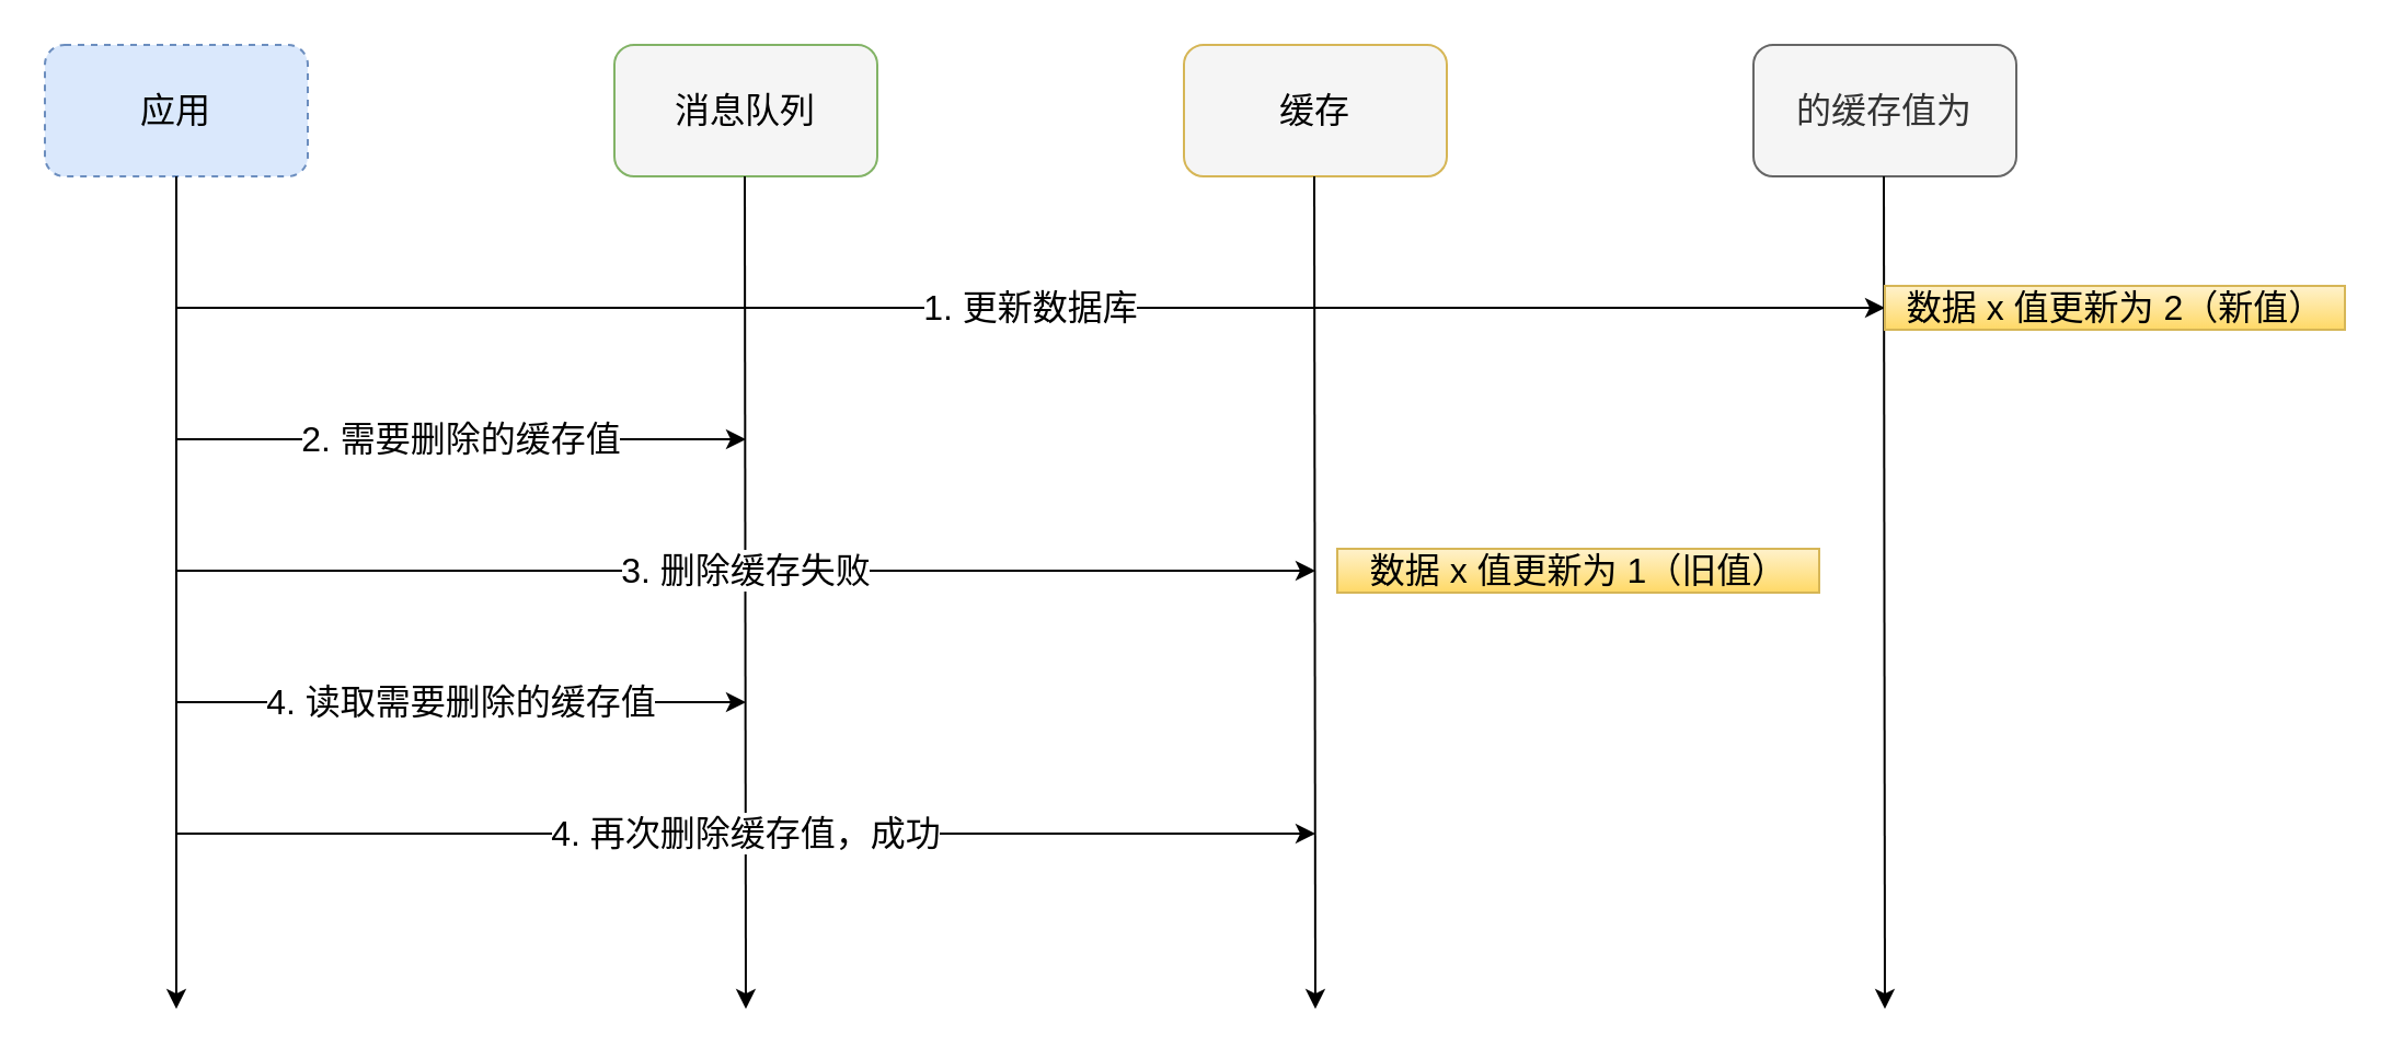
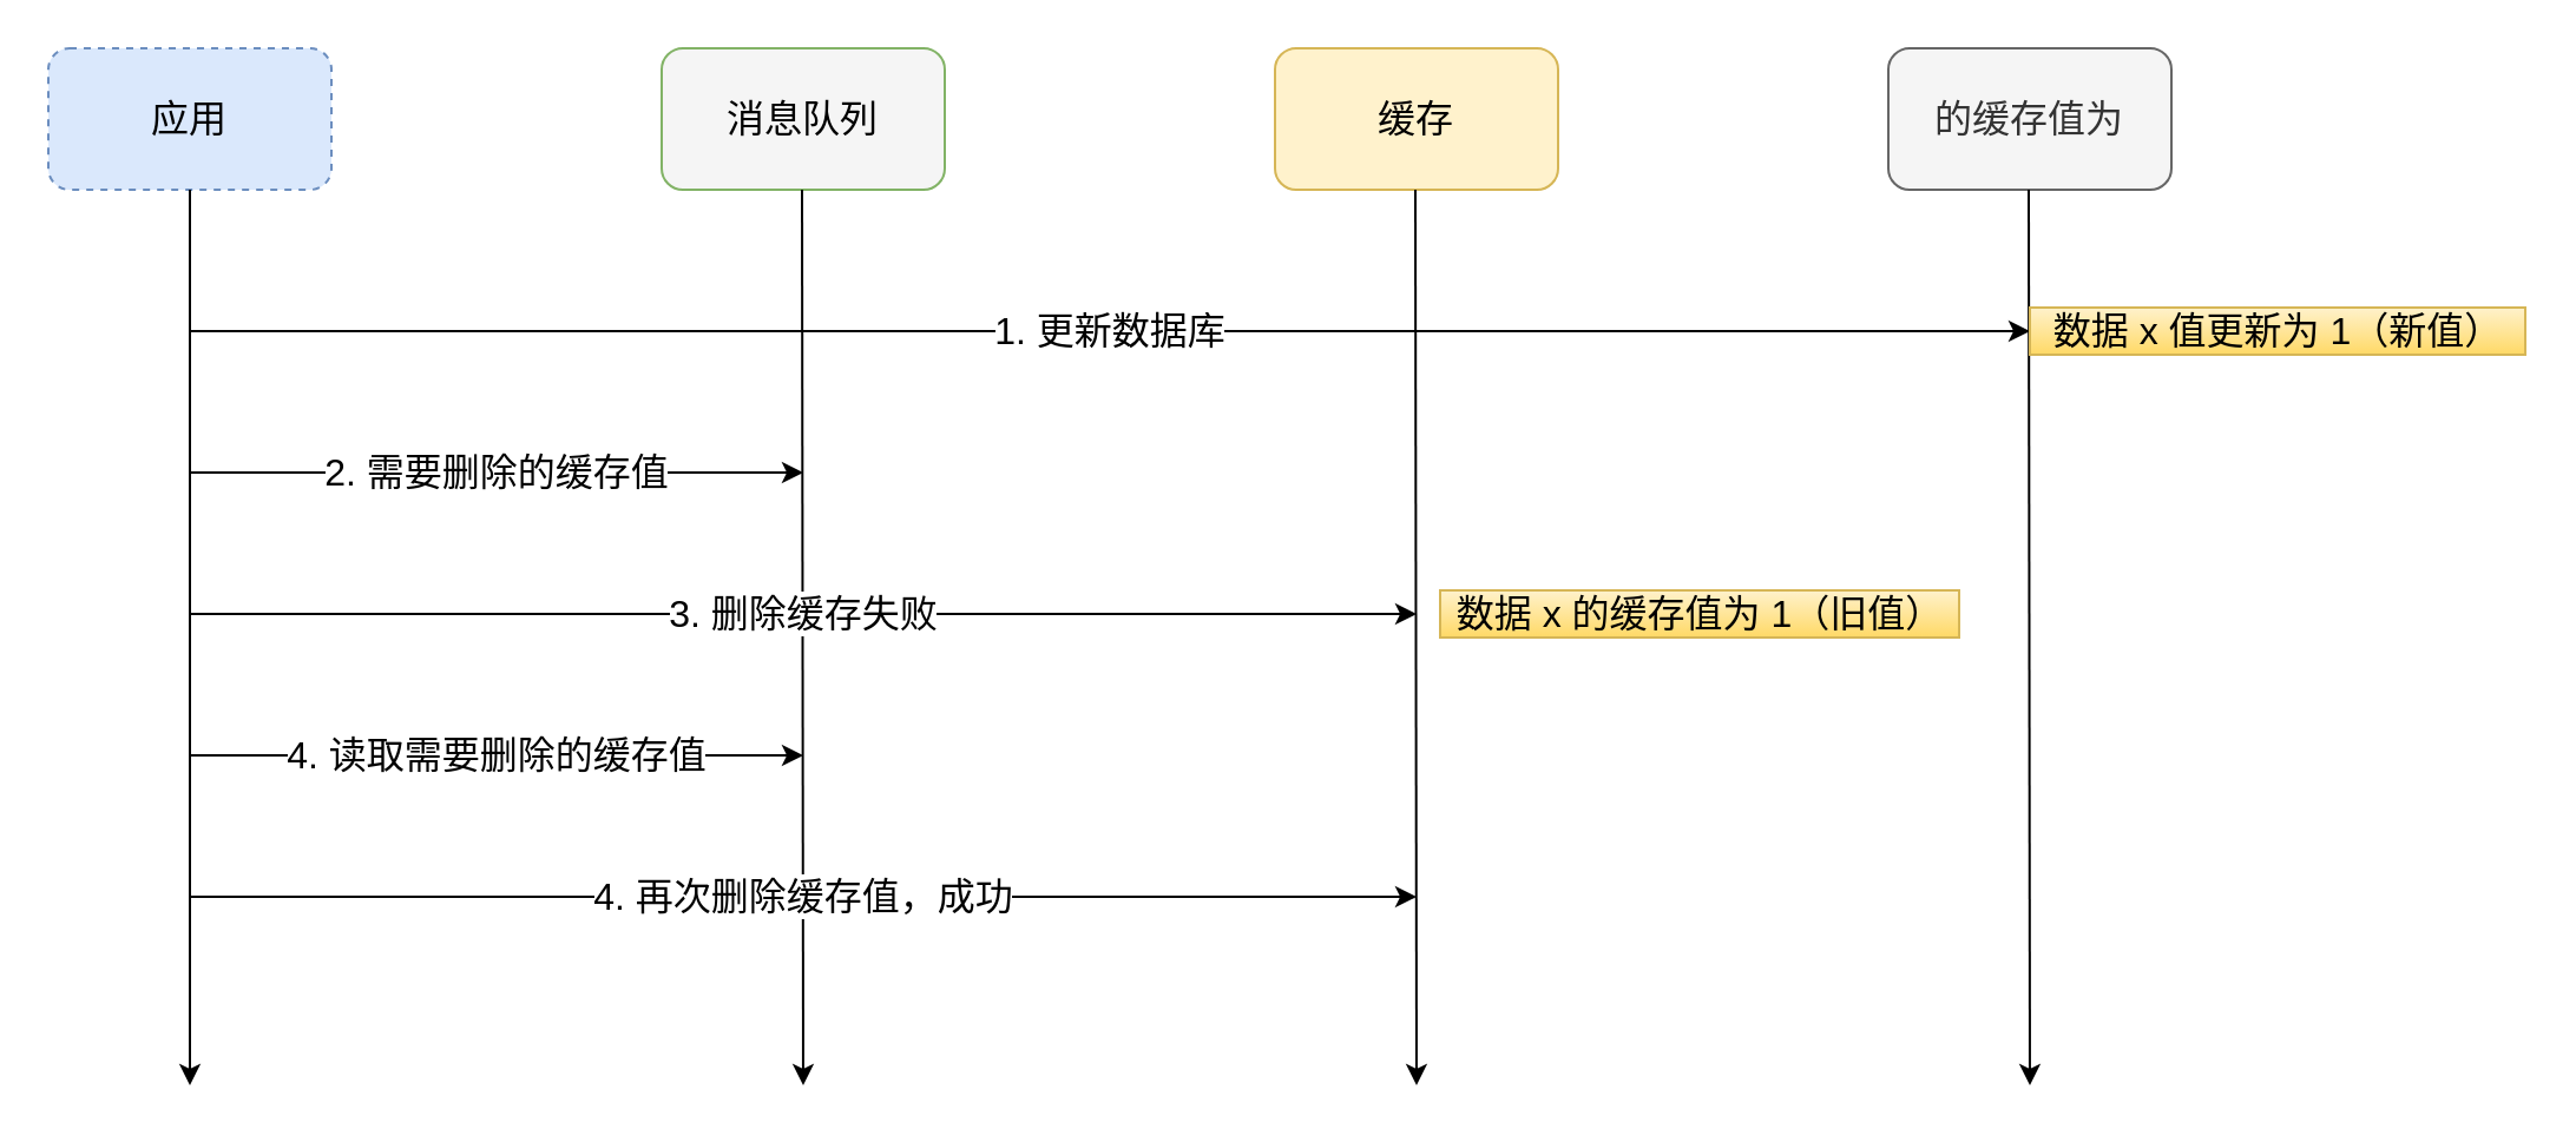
  <mxCell id="0" />
  <mxCell id="1" parent="0" />
  <mxCell id="2" value="应用" style="rounded=1;whiteSpace=wrap;html=1;fontSize=16;fillColor=#dae8fc;strokeColor=#6c8ebf;dashed=1;" vertex="1" parent="1"><mxGeometry x="20" y="20" width="120" height="60" as="geometry" /></mxCell>
  <mxCell id="3" value="消息队列" style="rounded=1;whiteSpace=wrap;html=1;fontSize=16;fillColor=#f5f5f5;strokeColor=#82b366;" vertex="1" parent="1"><mxGeometry x="280" y="20" width="120" height="60" as="geometry" /></mxCell>
- <mxCell id="4" value="缓存" style="rounded=1;whiteSpace=wrap;html=1;fontSize=16;fillColor=#f5f5f5;strokeColor=#d6b656;" vertex="1" parent="1"><mxGeometry x="540" y="20" width="120" height="60" as="geometry" /></mxCell>
+ <mxCell id="4" value="缓存" style="rounded=1;whiteSpace=wrap;html=1;fontSize=16;fillColor=#fff2cc;strokeColor=#d6b656;" vertex="1" parent="1"><mxGeometry x="540" y="20" width="120" height="60" as="geometry" /></mxCell>
  <mxCell id="5" value="的缓存值为" style="rounded=1;whiteSpace=wrap;html=1;fontSize=16;fillColor=#f5f5f5;strokeColor=#666666;fontColor=#333333;" vertex="1" parent="1"><mxGeometry x="800" y="20" width="120" height="60" as="geometry" /></mxCell>
  <mxCell id="6" value="" style="endArrow=classic;html=1;fontSize=16;exitX=0.5;exitY=1;exitDx=0;exitDy=0;" edge="1" parent="1" source="2"><mxGeometry width="50" height="50" relative="1" as="geometry"><mxPoint x="90" y="170" as="sourcePoint" /><mxPoint x="80" y="460" as="targetPoint" /></mxGeometry></mxCell>
  <mxCell id="7" value="" style="endArrow=classic;html=1;fontSize=16;exitX=0.5;exitY=1;exitDx=0;exitDy=0;" edge="1" parent="1"><mxGeometry width="50" height="50" relative="1" as="geometry"><mxPoint x="339.5" y="80" as="sourcePoint" /><mxPoint x="340" y="460" as="targetPoint" /></mxGeometry></mxCell>
  <mxCell id="8" value="" style="endArrow=classic;html=1;fontSize=16;exitX=0.5;exitY=1;exitDx=0;exitDy=0;" edge="1" parent="1"><mxGeometry width="50" height="50" relative="1" as="geometry"><mxPoint x="599.5" y="80" as="sourcePoint" /><mxPoint x="600" y="460" as="targetPoint" /></mxGeometry></mxCell>
  <mxCell id="9" value="" style="endArrow=classic;html=1;fontSize=16;exitX=0.5;exitY=1;exitDx=0;exitDy=0;" edge="1" parent="1"><mxGeometry width="50" height="50" relative="1" as="geometry"><mxPoint x="859.5" y="80" as="sourcePoint" /><mxPoint x="860" y="460" as="targetPoint" /></mxGeometry></mxCell>
  <mxCell id="10" value="1. 更新数据库" style="endArrow=classic;html=1;fontSize=16;" edge="1" parent="1"><mxGeometry width="50" height="50" relative="1" as="geometry"><mxPoint x="80" y="140" as="sourcePoint" /><mxPoint x="860" y="140" as="targetPoint" /></mxGeometry></mxCell>
  <mxCell id="11" value="2. 需要删除的缓存值" style="endArrow=classic;html=1;fontSize=16;" edge="1" parent="1"><mxGeometry width="50" height="50" relative="1" as="geometry"><mxPoint x="80" y="200" as="sourcePoint" /><mxPoint x="340" y="200" as="targetPoint" /></mxGeometry></mxCell>
  <mxCell id="12" value="3. 删除缓存失败" style="endArrow=classic;html=1;fontSize=16;" edge="1" parent="1"><mxGeometry width="50" height="50" relative="1" as="geometry"><mxPoint x="80" y="260" as="sourcePoint" /><mxPoint x="600" y="260" as="targetPoint" /></mxGeometry></mxCell>
  <mxCell id="13" value="4. 读取需要删除的缓存值" style="endArrow=classic;html=1;fontSize=16;" edge="1" parent="1"><mxGeometry width="50" height="50" relative="1" as="geometry"><mxPoint x="80" y="320" as="sourcePoint" /><mxPoint x="340" y="320" as="targetPoint" /></mxGeometry></mxCell>
  <mxCell id="14" value="4. 再次删除缓存值，成功" style="endArrow=classic;html=1;fontSize=16;" edge="1" parent="1"><mxGeometry width="50" height="50" relative="1" as="geometry"><mxPoint x="80" y="380" as="sourcePoint" /><mxPoint x="600" y="380" as="targetPoint" /></mxGeometry></mxCell>
- <mxCell id="15" value="数据 x 值更新为 2（新值）" style="text;html=1;align=center;verticalAlign=middle;resizable=0;points=[];autosize=1;strokeColor=#d6b656;fillColor=#fff2cc;fontSize=16;gradientColor=#ffd966;" vertex="1" parent="1"><mxGeometry x="860" y="130" width="210" height="20" as="geometry" /></mxCell>
- <mxCell id="16" value="数据 x 值更新为 1（旧值）" style="text;html=1;align=center;verticalAlign=middle;resizable=0;points=[];autosize=1;strokeColor=#d6b656;fillColor=#fff2cc;fontSize=16;gradientColor=#ffd966;" vertex="1" parent="1"><mxGeometry x="610" y="250" width="220" height="20" as="geometry" /></mxCell>
+ <mxCell id="15" value="数据 x 值更新为 1（新值）" style="text;html=1;align=center;verticalAlign=middle;resizable=0;points=[];autosize=1;strokeColor=#d6b656;fillColor=#fff2cc;fontSize=16;gradientColor=#ffd966;" vertex="1" parent="1"><mxGeometry x="860" y="130" width="210" height="20" as="geometry" /></mxCell>
+ <mxCell id="16" value="数据 x 的缓存值为 1（旧值）" style="text;html=1;align=center;verticalAlign=middle;resizable=0;points=[];autosize=1;strokeColor=#d6b656;fillColor=#fff2cc;fontSize=16;gradientColor=#ffd966;" vertex="1" parent="1"><mxGeometry x="610" y="250" width="220" height="20" as="geometry" /></mxCell>
